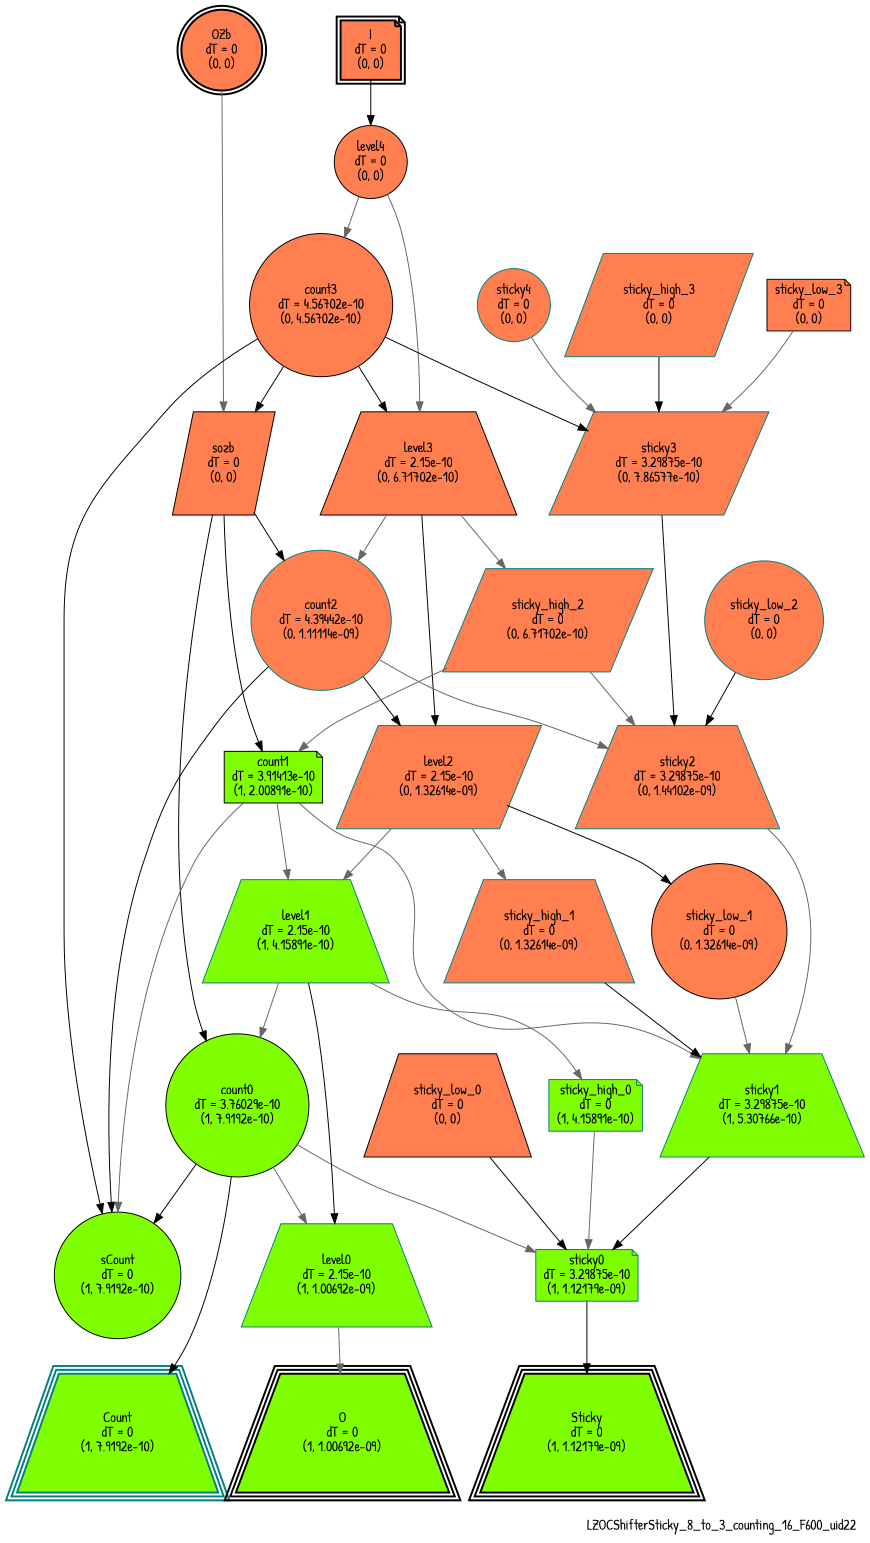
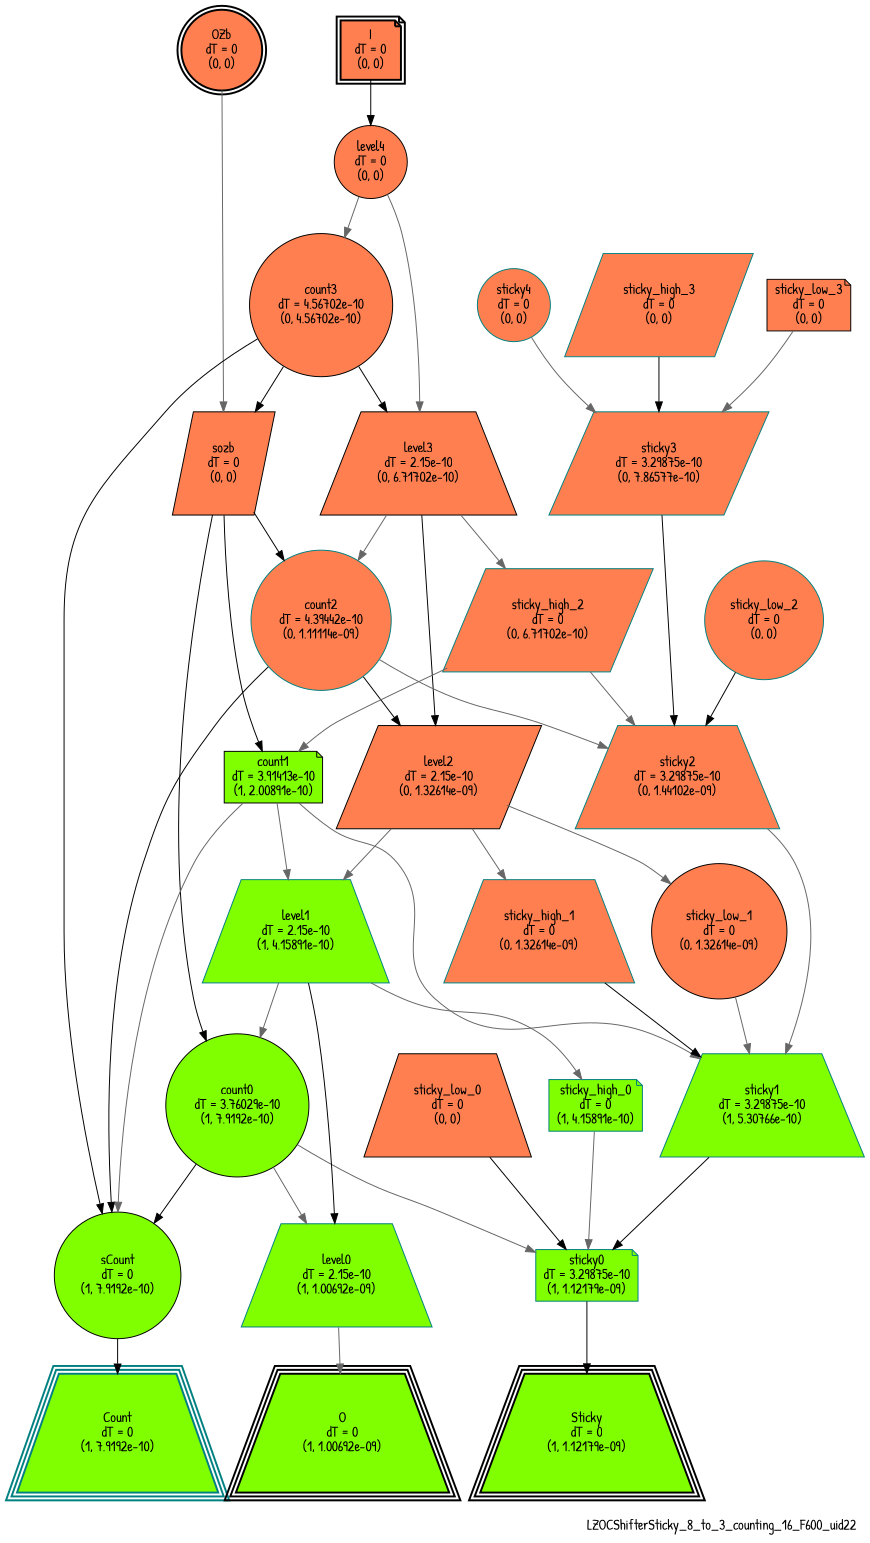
  digraph {
    fontname="Patrick Hand"
    label=LZOCShifterSticky_8_to_3_counting_16_F600_uid22
    labeljust=right
    labelloc=bottom
    nodesep=0.25
    ranksep=0.5
    node [color=black fillcolor=coral fontname="Patrick Hand" peripheries=1 shape=trapezium style=filled]
    edge [arrowhead=normal arrowsize=1.0 arrowtail=normal color=gray40 dir=forward fontname="Patrick Hand"]
    n1 [label="I\ndT = 0\n(0, 0)" peripheries=2 shape=note style="bold, filled"]
    n2 [label="OZb\ndT = 0\n(0, 0)" peripheries=2 shape=circle style="bold, filled"]
    n3 [color=teal fillcolor=chartreuse label="Count\ndT = 0\n(1, 7.9192e-10)" peripheries=3 style="bold, filled"]
    n4 [fillcolor=chartreuse label="O\ndT = 0\n(1, 1.00692e-09)" peripheries=3 style="bold, filled"]
    n5 [fillcolor=chartreuse label="Sticky\ndT = 0\n(1, 1.12179e-09)" peripheries=3 style="bold, filled"]
    n6 [label="level4\ndT = 0\n(0, 0)" shape=circle]
    n7 [label="sozb\ndT = 0\n(0, 0)" shape=parallelogram]
    n8 [label="count3\ndT = 4.56702e-10\n(0, 4.56702e-10)" shape=circle]
    n9 [label="level3\ndT = 2.15e-10\n(0, 6.71702e-10)"]
    n10 [color=teal label="count2\ndT = 4.39442e-10\n(0, 1.11114e-09)" shape=circle]
    n11 [fillcolor=chartreuse label="count1\ndT = 3.91413e-10\n(1, 2.00891e-10)" shape=note]
    n12 [fillcolor=chartreuse label="count0\ndT = 3.76029e-10\n(1, 7.9192e-10)" shape=circle]
    n13 [color=teal label="sticky3\ndT = 3.29875e-10\n(0, 7.86577e-10)" shape=parallelogram]
    n14 [fillcolor=chartreuse label="sCount\ndT = 0\n(1, 7.9192e-10)" shape=circle]
-   n15 [color=teal label="level2\ndT = 2.15e-10\n(0, 1.32614e-09)" shape=parallelogram]
+   n15 [label="level2\ndT = 2.15e-10\n(0, 1.32614e-09)" shape=parallelogram]
    n16 [color=teal label="sticky_high_2\ndT = 0\n(0, 6.71702e-10)" shape=parallelogram]
    n17 [color=teal label="sticky2\ndT = 3.29875e-10\n(0, 1.44102e-09)"]
    n18 [color=teal fillcolor=chartreuse label="level1\ndT = 2.15e-10\n(1, 4.15891e-10)"]
    n19 [color=teal fillcolor=chartreuse label="sticky1\ndT = 3.29875e-10\n(1, 5.30766e-10)"]
    n20 [color=teal fillcolor=chartreuse label="level0\ndT = 2.15e-10\n(1, 1.00692e-09)"]
    n21 [color=teal fillcolor=chartreuse label="sticky0\ndT = 3.29875e-10\n(1, 1.12179e-09)" shape=note]
    n22 [color=teal label="sticky4\ndT = 0\n(0, 0)" shape=circle]
    n23 [color=teal label="sticky_high_1\ndT = 0\n(0, 1.32614e-09)"]
    n24 [label="sticky_low_1\ndT = 0\n(0, 1.32614e-09)" shape=circle]
    n25 [color=teal label="sticky_high_3\ndT = 0\n(0, 0)" shape=parallelogram]
    n26 [label="sticky_low_3\ndT = 0\n(0, 0)" shape=note]
    n27 [color=teal fillcolor=chartreuse label="sticky_high_0\ndT = 0\n(1, 4.15891e-10)" shape=note]
    n28 [color=teal label="sticky_low_2\ndT = 0\n(0, 0)" shape=circle]
    n29 [label="sticky_low_0\ndT = 0\n(0, 0)"]
    subgraph sub_1 {
      rank=same
      n1
      n2
    }
    subgraph sub_2 {
      rank=same
      n3
      n4
      n5
    }
    n1 -> n6 [color=black]
    n2 -> n7
    n6 -> n8
    n6 -> n9
    n7 -> n10 [color=black]
    n7 -> n11 [color=black]
    n7 -> n12 [color=black]
    n8 -> n7 [color=black]
    n8 -> n9 [color=black]
-   n8 -> n13 [color=black]
    n8 -> n14 [color=black]
    n9 -> n10
    n9 -> n15 [color=black]
    n9 -> n16
    n10 -> n14 [color=black]
    n10 -> n15 [color=black]
    n10 -> n17
    n11 -> n14
    n11 -> n18
    n11 -> n19
    n12 -> n14 [color=black]
    n12 -> n20
    n12 -> n21
    n13 -> n17 [color=black]
-   n12 -> n3 [color=black]
+   n14 -> n3 [color=black]
    n15 -> n18
    n15 -> n23
-   n15 -> n24 [color=black]
+   n15 -> n24
    n16 -> n11
    n16 -> n17
    n17 -> n19
    n18 -> n12
    n18 -> n20 [color=black]
    n18 -> n27
    n19 -> n21 [color=black]
    n20 -> n4
    n21 -> n5 [color=black]
    n22 -> n13
    n23 -> n19 [color=black]
    n24 -> n19
    n25 -> n13 [color=black]
    n26 -> n13
    n27 -> n21
    n28 -> n17 [color=black]
    n29 -> n21 [color=black]
  }
